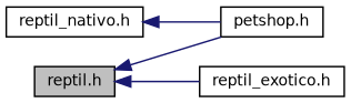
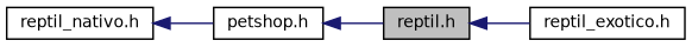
  digraph {
    rankdir=LR
    node [color=black fillcolor=white fontname=Helvetica fontsize=10 shape=record style=filled]
    edge [color=midnightblue dir=back fontname=Helvetica fontsize=10 labelfontname=Helvetica labelfontsize=10 style=solid]
    n1 [fillcolor=grey75 fontcolor=black height=0.2 label="reptil.h" width=0.4]
    n2 [height=0.2 label="petshop.h" width=0.4]
    n3 [height=0.2 label="reptil_exotico.h" width=0.4]
    n4 [height=0.2 label="reptil_nativo.h" width=0.4]
-   n1 -> n2
+   n2 -> n1
    n1 -> n3
    n4 -> n2
  }
